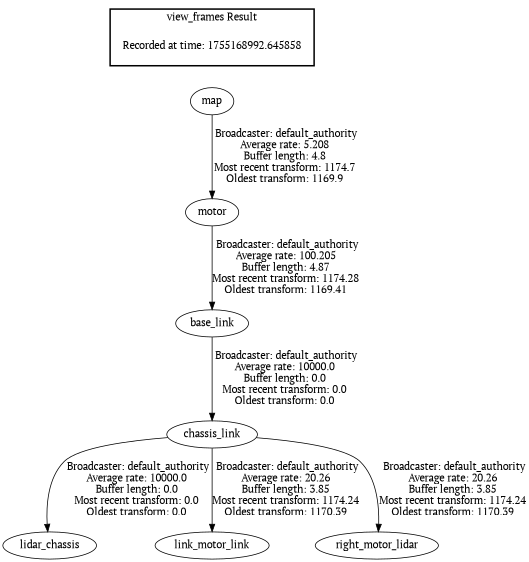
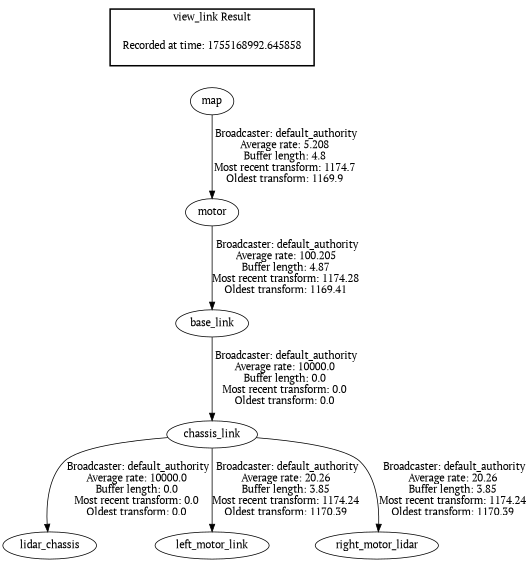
  digraph {
    fontname="PT Serif"
    node [fontname="PT Serif"]
    edge [fontname="PT Serif"]
    "Recorded at time: 1755168992.645858" [shape=plaintext]
    map
    n3 [label=motor]
    base_link
    chassis_link
    n6 [label=lidar_chassis]
-   left_motor_link [label=link_motor_link]
+   left_motor_link
    n8 [label=right_motor_lidar]
    subgraph cluster_1 {
      color=black
-     label="view_frames Result"
+     label="view_link Result"
      style=bold
      "Recorded at time: 1755168992.645858"
    }
    "Recorded at time: 1755168992.645858" -> map [style=invis]
    map -> n3 [label=" Broadcaster: default_authority\nAverage rate: 5.208\nBuffer length: 4.8\nMost recent transform: 1174.7\nOldest transform: 1169.9\n"]
    n3 -> base_link [label=" Broadcaster: default_authority\nAverage rate: 100.205\nBuffer length: 4.87\nMost recent transform: 1174.28\nOldest transform: 1169.41\n"]
    base_link -> chassis_link [label=" Broadcaster: default_authority\nAverage rate: 10000.0\nBuffer length: 0.0\nMost recent transform: 0.0\nOldest transform: 0.0\n"]
    chassis_link -> n6 [label=" Broadcaster: default_authority\nAverage rate: 10000.0\nBuffer length: 0.0\nMost recent transform: 0.0\nOldest transform: 0.0\n"]
    chassis_link -> left_motor_link [label=" Broadcaster: default_authority\nAverage rate: 20.26\nBuffer length: 3.85\nMost recent transform: 1174.24\nOldest transform: 1170.39\n"]
    chassis_link -> n8 [label=" Broadcaster: default_authority\nAverage rate: 20.26\nBuffer length: 3.85\nMost recent transform: 1174.24\nOldest transform: 1170.39\n"]
  }
